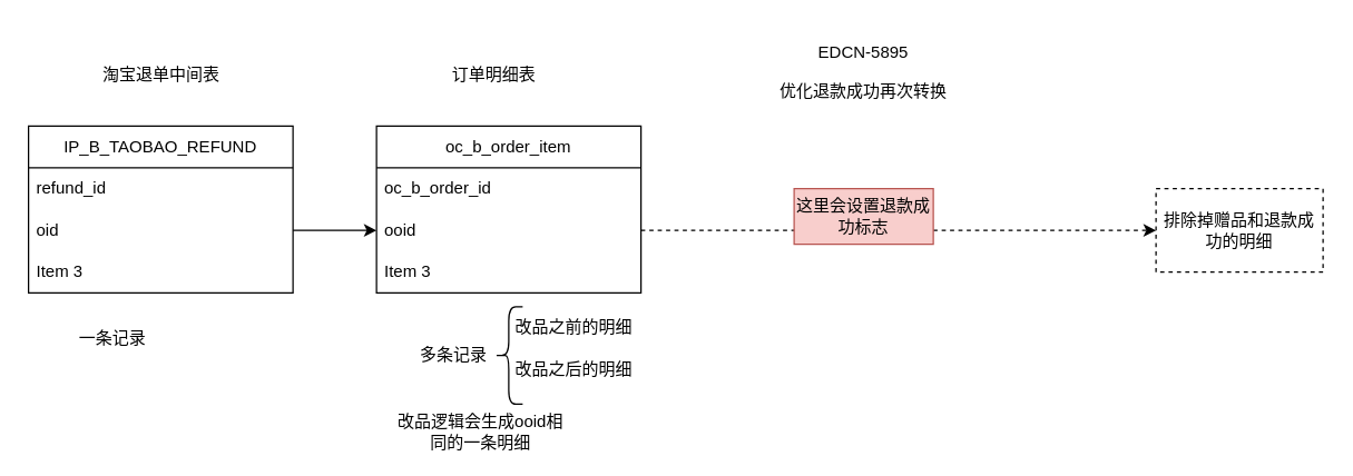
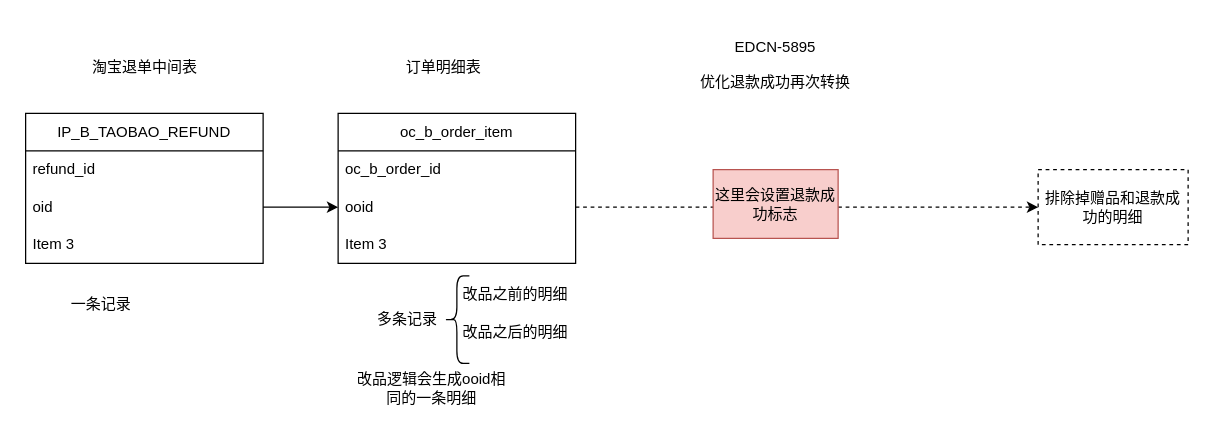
  <mxCell id="0" />
  <mxCell id="1" parent="0" />
  <mxCell id="2" value="IP_B_TAOBAO_REFUND" style="swimlane;fontStyle=0;childLayout=stackLayout;horizontal=1;startSize=30;horizontalStack=0;resizeParent=1;resizeParentMax=0;resizeLast=0;collapsible=1;marginBottom=0;whiteSpace=wrap;html=1;" vertex="1" parent="1"><mxGeometry x="20" y="90" width="190" height="120" as="geometry" /></mxCell>
  <mxCell id="3" value="refund_id" style="text;strokeColor=none;fillColor=none;align=left;verticalAlign=middle;spacingLeft=4;spacingRight=4;overflow=hidden;points=[[0,0.5],[1,0.5]];portConstraint=eastwest;rotatable=0;whiteSpace=wrap;html=1;" vertex="1" parent="2"><mxGeometry y="30" width="190" height="30" as="geometry" /></mxCell>
  <mxCell id="4" value="oid" style="text;strokeColor=none;fillColor=none;align=left;verticalAlign=middle;spacingLeft=4;spacingRight=4;overflow=hidden;points=[[0,0.5],[1,0.5]];portConstraint=eastwest;rotatable=0;whiteSpace=wrap;html=1;" vertex="1" parent="2"><mxGeometry y="60" width="190" height="30" as="geometry" /></mxCell>
  <mxCell id="5" value="Item 3" style="text;strokeColor=none;fillColor=none;align=left;verticalAlign=middle;spacingLeft=4;spacingRight=4;overflow=hidden;points=[[0,0.5],[1,0.5]];portConstraint=eastwest;rotatable=0;whiteSpace=wrap;html=1;" vertex="1" parent="2"><mxGeometry y="90" width="190" height="30" as="geometry" /></mxCell>
  <mxCell id="6" value="oc_b_order_item" style="swimlane;fontStyle=0;childLayout=stackLayout;horizontal=1;startSize=30;horizontalStack=0;resizeParent=1;resizeParentMax=0;resizeLast=0;collapsible=1;marginBottom=0;whiteSpace=wrap;html=1;" vertex="1" parent="1"><mxGeometry x="270" y="90" width="190" height="120" as="geometry" /></mxCell>
  <mxCell id="7" value="oc_b_order_id" style="text;strokeColor=none;fillColor=none;align=left;verticalAlign=middle;spacingLeft=4;spacingRight=4;overflow=hidden;points=[[0,0.5],[1,0.5]];portConstraint=eastwest;rotatable=0;whiteSpace=wrap;html=1;" vertex="1" parent="6"><mxGeometry y="30" width="190" height="30" as="geometry" /></mxCell>
  <mxCell id="8" value="ooid" style="text;strokeColor=none;fillColor=none;align=left;verticalAlign=middle;spacingLeft=4;spacingRight=4;overflow=hidden;points=[[0,0.5],[1,0.5]];portConstraint=eastwest;rotatable=0;whiteSpace=wrap;html=1;" vertex="1" parent="6"><mxGeometry y="60" width="190" height="30" as="geometry" /></mxCell>
  <mxCell id="9" value="Item 3" style="text;strokeColor=none;fillColor=none;align=left;verticalAlign=middle;spacingLeft=4;spacingRight=4;overflow=hidden;points=[[0,0.5],[1,0.5]];portConstraint=eastwest;rotatable=0;whiteSpace=wrap;html=1;" vertex="1" parent="6"><mxGeometry y="90" width="190" height="30" as="geometry" /></mxCell>
  <mxCell id="10" style="edgeStyle=orthogonalEdgeStyle;rounded=0;orthogonalLoop=1;jettySize=auto;html=1;exitX=1;exitY=0.5;exitDx=0;exitDy=0;entryX=0;entryY=0.5;entryDx=0;entryDy=0;" edge="1" parent="1" source="4" target="8"><mxGeometry relative="1" as="geometry" /></mxCell>
  <mxCell id="11" value="一条记录" style="text;html=1;align=center;verticalAlign=middle;resizable=0;points=[];autosize=1;strokeColor=none;fillColor=none;" vertex="1" parent="1"><mxGeometry x="45" y="228" width="70" height="30" as="geometry" /></mxCell>
  <mxCell id="12" value="多条记录" style="text;html=1;align=center;verticalAlign=middle;resizable=0;points=[];autosize=1;strokeColor=none;fillColor=none;" vertex="1" parent="1"><mxGeometry x="290" y="240" width="70" height="30" as="geometry" /></mxCell>
  <mxCell id="13" value="" style="shape=curlyBracket;whiteSpace=wrap;html=1;rounded=1;labelPosition=left;verticalLabelPosition=middle;align=right;verticalAlign=middle;" vertex="1" parent="1"><mxGeometry x="355" y="220" width="20" height="70" as="geometry" /></mxCell>
  <mxCell id="14" value="改品之前的明细" style="text;html=1;align=center;verticalAlign=middle;whiteSpace=wrap;rounded=0;" vertex="1" parent="1"><mxGeometry x="364" y="220" width="96" height="30" as="geometry" /></mxCell>
  <mxCell id="15" value="改品之后的明细" style="text;html=1;align=center;verticalAlign=middle;whiteSpace=wrap;rounded=0;" vertex="1" parent="1"><mxGeometry x="364" y="250" width="96" height="30" as="geometry" /></mxCell>
  <mxCell id="16" value="改品逻辑会生成ooid相同的一条明细" style="text;html=1;align=center;verticalAlign=middle;whiteSpace=wrap;rounded=0;" vertex="1" parent="1"><mxGeometry x="282" y="300" width="126" height="20" as="geometry" /></mxCell>
  <mxCell id="17" value="排除掉赠品和退款成功的明细" style="rounded=0;whiteSpace=wrap;html=1;fillColor=default;dashed=1;" vertex="1" parent="1"><mxGeometry x="830" y="135" width="120" height="60" as="geometry" /></mxCell>
  <mxCell id="18" style="edgeStyle=orthogonalEdgeStyle;rounded=0;orthogonalLoop=1;jettySize=auto;html=1;exitX=1;exitY=0.5;exitDx=0;exitDy=0;entryX=0;entryY=0.5;entryDx=0;entryDy=0;dashed=1;" edge="1" parent="1" source="8" target="17"><mxGeometry relative="1" as="geometry" /></mxCell>
- <mxCell id="19" value="这里会设置退款成功标志" style="rounded=0;whiteSpace=wrap;html=1;fillColor=#f8cecc;strokeColor=#b85450;" vertex="1" parent="1"><mxGeometry x="570" y="135" width="100" height="40" as="geometry" /></mxCell>
+ <mxCell id="19" value="这里会设置退款成功标志" style="rounded=0;whiteSpace=wrap;html=1;fillColor=#f8cecc;strokeColor=#b85450;" vertex="1" parent="1"><mxGeometry x="570" y="135" width="100" height="55" as="geometry" /></mxCell>
  <mxCell id="20" value="淘宝退单中间表" style="text;html=1;align=center;verticalAlign=middle;resizable=0;points=[];autosize=1;strokeColor=none;fillColor=none;" vertex="1" parent="1"><mxGeometry x="60" y="38" width="110" height="30" as="geometry" /></mxCell>
  <mxCell id="21" value="订单明细表" style="text;html=1;align=center;verticalAlign=middle;resizable=0;points=[];autosize=1;strokeColor=none;fillColor=none;" vertex="1" parent="1"><mxGeometry x="314" y="38" width="80" height="30" as="geometry" /></mxCell>
  <mxCell id="22" value="EDCN-5895&#10;&#10;优化退款成功再次转换" style="text;align=center;verticalAlign=middle;resizable=0;points=[];autosize=1;strokeColor=none;fillColor=none;" vertex="1" parent="1"><mxGeometry x="550" y="20" width="140" height="60" as="geometry" /></mxCell>
